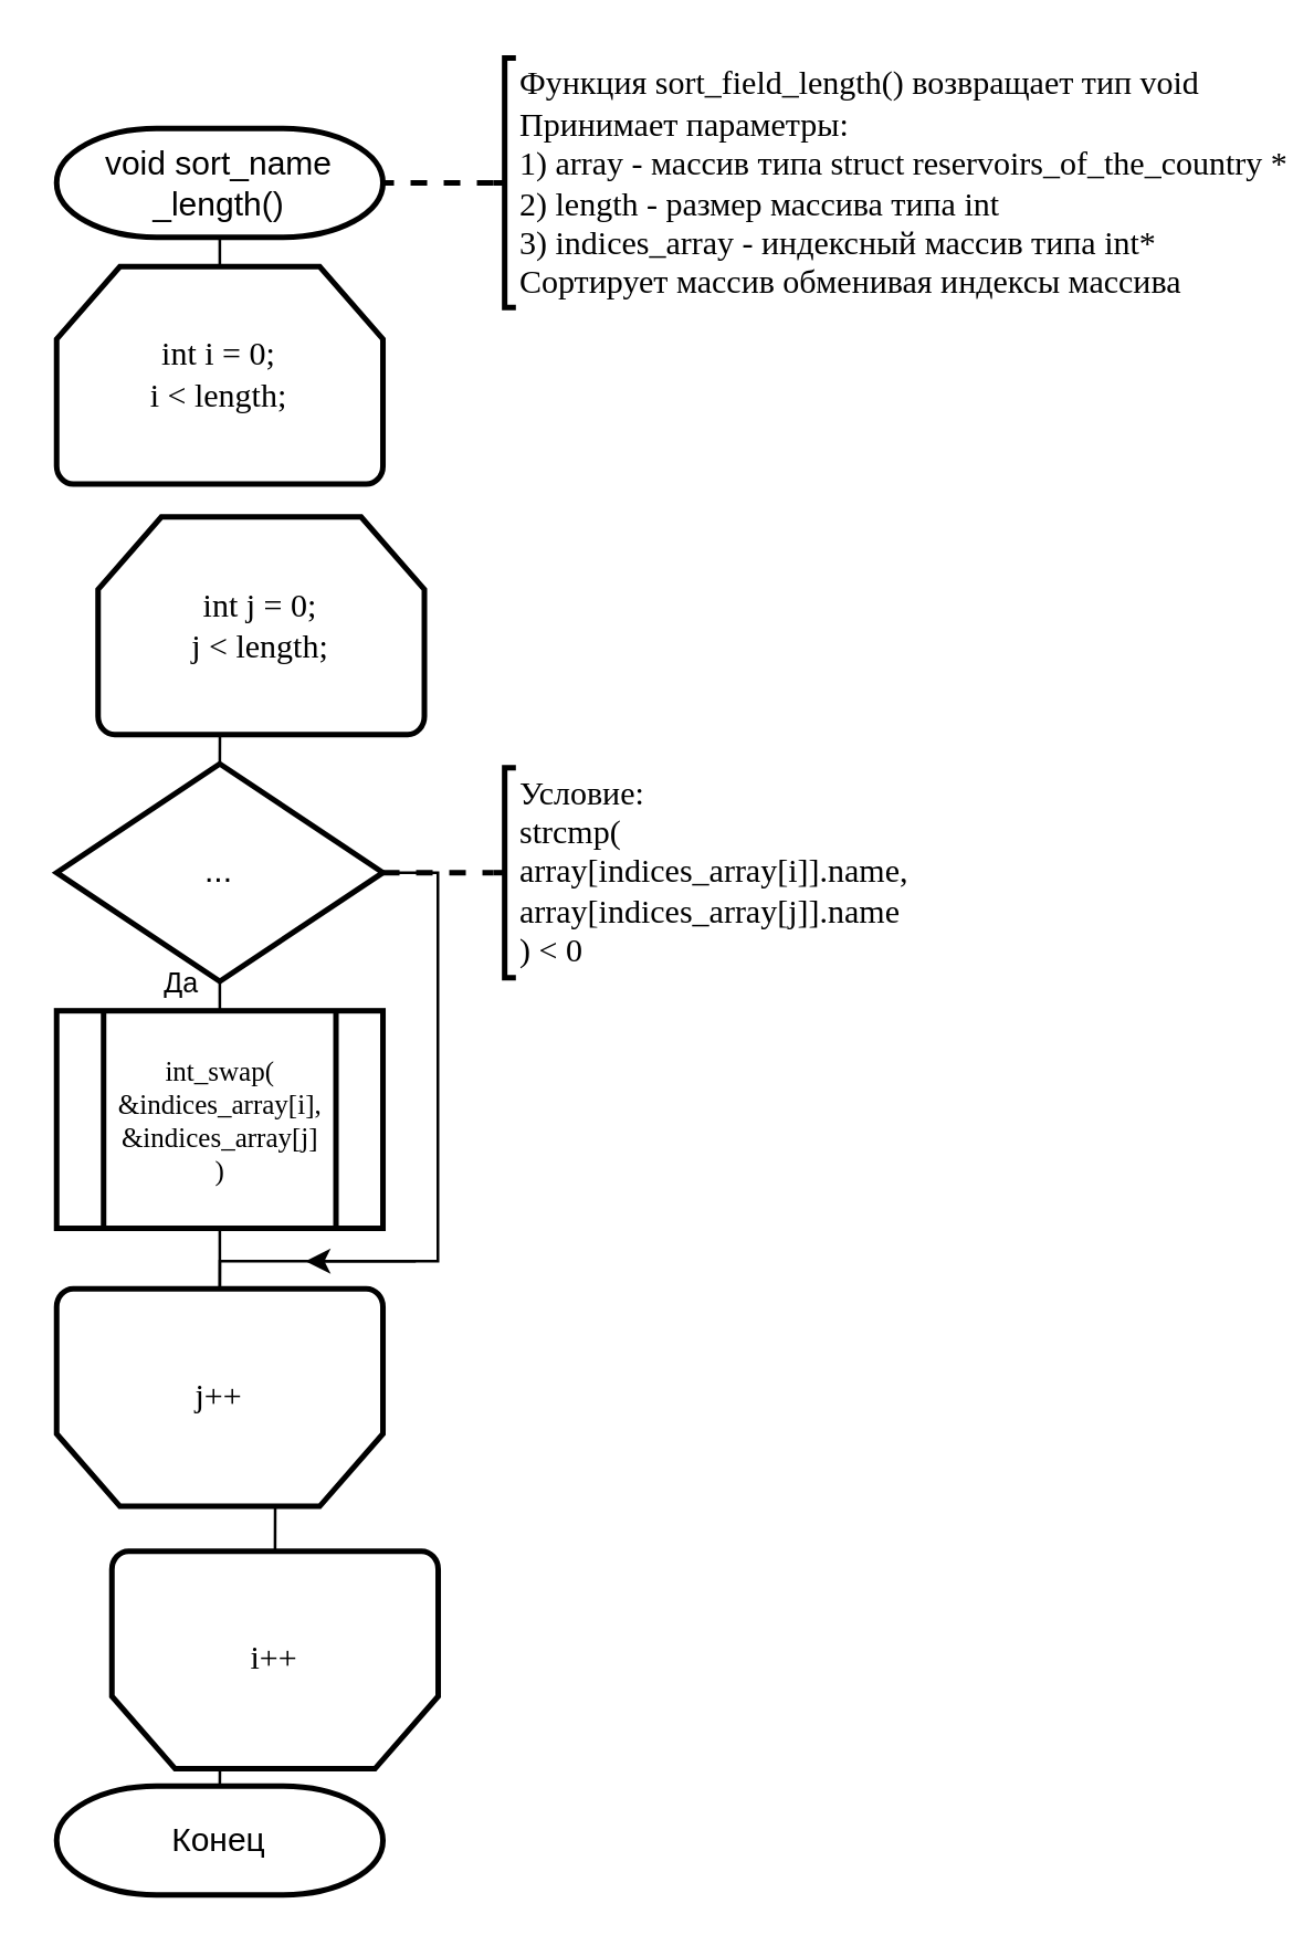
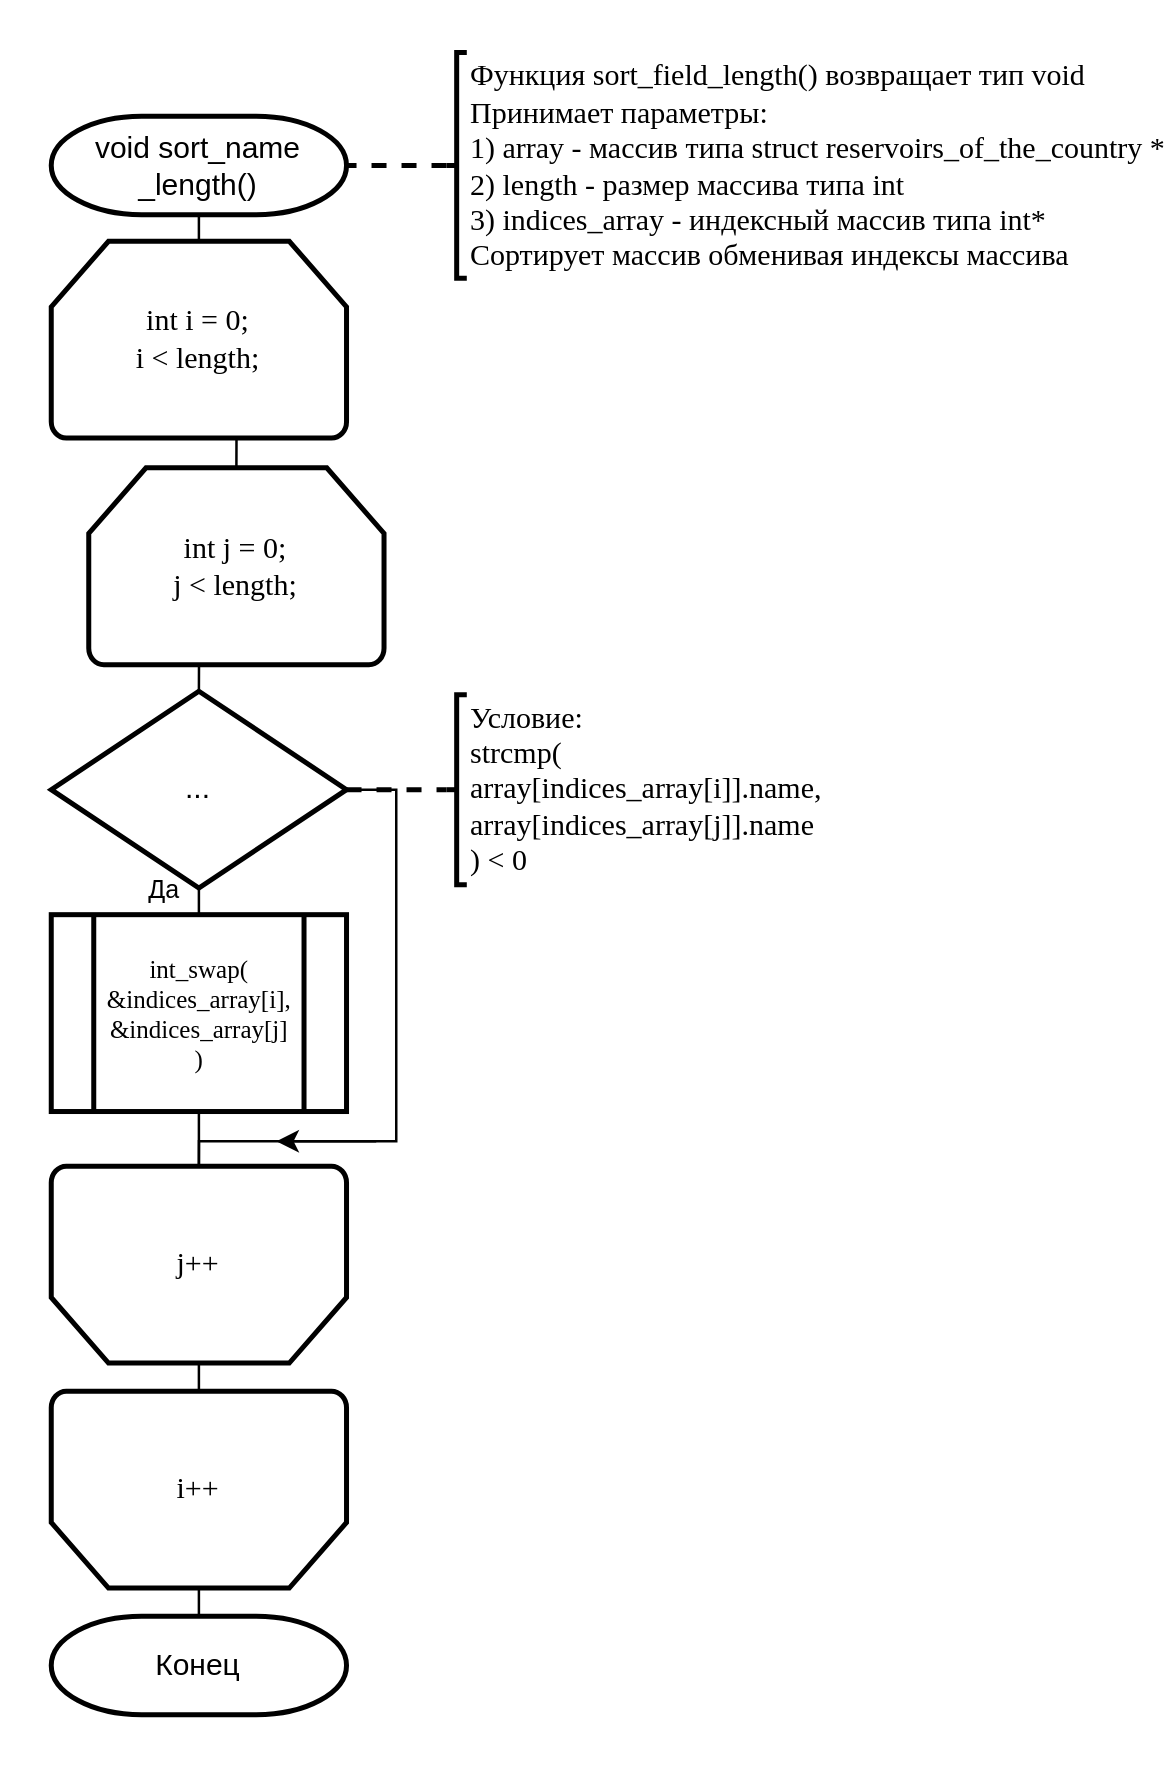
  <mxCell id="0" />
  <mxCell id="1" parent="0" />
  <mxCell id="2" style="edgeStyle=orthogonalEdgeStyle;rounded=0;orthogonalLoop=1;jettySize=auto;html=1;exitX=0.5;exitY=1;exitDx=0;exitDy=0;exitPerimeter=0;entryX=0.5;entryY=0;entryDx=0;entryDy=0;entryPerimeter=0;endArrow=none;endFill=0;strokeWidth=1;" parent="1" source="3" target="5" edge="1"><mxGeometry relative="1" as="geometry" /></mxCell>
  <mxCell id="3" value="void sort_name&lt;br&gt;_length()" style="strokeWidth=2;html=1;shape=mxgraph.flowchart.terminator;whiteSpace=wrap;" parent="1" vertex="1"><mxGeometry x="20" y="46" width="118.11" height="39.37" as="geometry" /></mxCell>
+ <mxCell id="4" style="edgeStyle=orthogonalEdgeStyle;rounded=0;orthogonalLoop=1;jettySize=auto;html=1;exitX=0.5;exitY=1;exitDx=0;exitDy=0;exitPerimeter=0;entryX=0.5;entryY=0;entryDx=0;entryDy=0;entryPerimeter=0;endArrow=none;endFill=0;strokeWidth=1;" parent="1" source="5" target="7" edge="1"><mxGeometry relative="1" as="geometry" /></mxCell>
  <mxCell id="5" value="int i = 0;&lt;br&gt;i &amp;lt; length;" style="strokeWidth=2;html=1;shape=mxgraph.flowchart.loop_limit;whiteSpace=wrap;fontFamily=Times New Roman;" parent="1" vertex="1"><mxGeometry x="20" y="96" width="118.11" height="78.74" as="geometry" /></mxCell>
  <mxCell id="6" style="edgeStyle=orthogonalEdgeStyle;rounded=0;orthogonalLoop=1;jettySize=auto;html=1;exitX=0.5;exitY=1;exitDx=0;exitDy=0;exitPerimeter=0;entryX=0.5;entryY=0;entryDx=0;entryDy=0;entryPerimeter=0;endArrow=none;endFill=0;strokeWidth=1;" parent="1" source="7" target="18" edge="1"><mxGeometry relative="1" as="geometry" /></mxCell>
  <mxCell id="7" value="int j = 0;&lt;br&gt;j &amp;lt; length;" style="strokeWidth=2;html=1;shape=mxgraph.flowchart.loop_limit;whiteSpace=wrap;fontFamily=Times New Roman;" parent="1" vertex="1"><mxGeometry x="35" y="186.63" width="118.11" height="78.74" as="geometry" /></mxCell>
  <mxCell id="8" style="edgeStyle=orthogonalEdgeStyle;rounded=0;orthogonalLoop=1;jettySize=auto;html=1;exitX=0.5;exitY=0;exitDx=0;exitDy=0;exitPerimeter=0;entryX=0.5;entryY=1;entryDx=0;entryDy=0;entryPerimeter=0;endArrow=none;endFill=0;strokeWidth=1;" parent="1" source="9" target="11" edge="1"><mxGeometry relative="1" as="geometry" /></mxCell>
  <mxCell id="9" value="j++" style="strokeWidth=2;html=1;shape=mxgraph.flowchart.loop_limit;whiteSpace=wrap;fontFamily=Times New Roman;flipV=1;" parent="1" vertex="1"><mxGeometry x="20" y="466" width="118.11" height="78.74" as="geometry" /></mxCell>
  <mxCell id="10" style="edgeStyle=orthogonalEdgeStyle;rounded=0;orthogonalLoop=1;jettySize=auto;html=1;exitX=0.5;exitY=0;exitDx=0;exitDy=0;exitPerimeter=0;entryX=0.5;entryY=0;entryDx=0;entryDy=0;entryPerimeter=0;endArrow=none;endFill=0;strokeWidth=1;" parent="1" source="11" target="19" edge="1"><mxGeometry relative="1" as="geometry" /></mxCell>
- <mxCell id="11" value="i++" style="strokeWidth=2;html=1;shape=mxgraph.flowchart.loop_limit;whiteSpace=wrap;fontFamily=Times New Roman;flipV=1;" parent="1" vertex="1"><mxGeometry x="40" y="561" width="118.11" height="78.74" as="geometry" /></mxCell>
+ <mxCell id="11" value="i++" style="strokeWidth=2;html=1;shape=mxgraph.flowchart.loop_limit;whiteSpace=wrap;fontFamily=Times New Roman;flipV=1;" parent="1" vertex="1"><mxGeometry x="20" y="556" width="118.11" height="78.74" as="geometry" /></mxCell>
  <mxCell id="12" style="edgeStyle=orthogonalEdgeStyle;rounded=0;orthogonalLoop=1;jettySize=auto;html=1;exitX=0.5;exitY=1;exitDx=0;exitDy=0;entryX=0.5;entryY=1;entryDx=0;entryDy=0;entryPerimeter=0;endArrow=none;endFill=0;strokeWidth=1;" parent="1" source="13" target="9" edge="1"><mxGeometry relative="1" as="geometry" /></mxCell>
  <mxCell id="13" value="int_swap(&lt;br style=&quot;font-size: 10px&quot;&gt;&amp;amp;indices_array[i], &amp;amp;indices_array[j]&lt;br&gt;)" style="verticalLabelPosition=middle;verticalAlign=middle;html=1;shape=process;whiteSpace=wrap;rounded=0;size=0.14;arcSize=6;fontFamily=Times New Roman;strokeWidth=2;labelPosition=center;align=center;fontSize=10;" parent="1" vertex="1"><mxGeometry x="20" y="365.37" width="118.11" height="78.74" as="geometry" /></mxCell>
  <mxCell id="14" value="Условие:&lt;br&gt;strcmp(&lt;br&gt;array[indices_array[i]].name,&lt;br&gt;array[indices_array[j]].name&lt;br&gt;) &amp;lt; 0" style="strokeWidth=2;html=1;shape=mxgraph.flowchart.annotation_2;align=left;labelPosition=right;pointerEvents=1;fontFamily=Times New Roman;" parent="1" vertex="1"><mxGeometry x="178.11" y="277.4" width="8.11" height="75.95" as="geometry" /></mxCell>
  <mxCell id="15" style="edgeStyle=orthogonalEdgeStyle;rounded=0;orthogonalLoop=1;jettySize=auto;html=1;exitX=1;exitY=0.5;exitDx=0;exitDy=0;exitPerimeter=0;entryX=0;entryY=0.5;entryDx=0;entryDy=0;entryPerimeter=0;dashed=1;strokeWidth=2;endArrow=none;endFill=0;" parent="1" source="18" target="14" edge="1"><mxGeometry relative="1" as="geometry" /></mxCell>
  <mxCell id="16" style="edgeStyle=orthogonalEdgeStyle;rounded=0;orthogonalLoop=1;jettySize=auto;html=1;exitX=1;exitY=0.5;exitDx=0;exitDy=0;exitPerimeter=0;entryX=0.5;entryY=1;entryDx=0;entryDy=0;entryPerimeter=0;endArrow=none;endFill=0;strokeWidth=1;" parent="1" source="18" target="9" edge="1"><mxGeometry relative="1" as="geometry"><Array as="points"><mxPoint x="158" y="315" /><mxPoint x="158" y="456" /><mxPoint x="79" y="456" /></Array></mxGeometry></mxCell>
  <mxCell id="17" style="edgeStyle=orthogonalEdgeStyle;rounded=0;orthogonalLoop=1;jettySize=auto;html=1;exitX=0.5;exitY=1;exitDx=0;exitDy=0;exitPerimeter=0;entryX=0.5;entryY=0;entryDx=0;entryDy=0;endArrow=none;endFill=0;strokeWidth=1;" parent="1" source="18" target="13" edge="1"><mxGeometry relative="1" as="geometry" /></mxCell>
  <mxCell id="18" value="..." style="strokeWidth=2;html=1;shape=mxgraph.flowchart.decision;whiteSpace=wrap;" parent="1" vertex="1"><mxGeometry x="20" y="276" width="118.11" height="78.74" as="geometry" /></mxCell>
  <mxCell id="19" value="Конец" style="strokeWidth=2;html=1;shape=mxgraph.flowchart.terminator;whiteSpace=wrap;" parent="1" vertex="1"><mxGeometry x="20" y="646" width="118.11" height="39.37" as="geometry" /></mxCell>
  <mxCell id="20" style="edgeStyle=orthogonalEdgeStyle;rounded=0;orthogonalLoop=1;jettySize=auto;html=1;exitX=0;exitY=0.5;exitDx=0;exitDy=0;exitPerimeter=0;entryX=1;entryY=0.5;entryDx=0;entryDy=0;entryPerimeter=0;endArrow=none;endFill=0;strokeWidth=2;dashed=1;" parent="1" source="21" target="3" edge="1"><mxGeometry relative="1" as="geometry" /></mxCell>
  <mxCell id="21" value="Функция sort_field_length() возвращает тип void&lt;br&gt;Принимает параметры:&lt;br&gt;1) array - массив типа&amp;nbsp;struct reservoirs_of_the_country *&lt;br&gt;2)&amp;nbsp;length - размер массива типа int&lt;br&gt;3) indices_array - индексный массив типа&amp;nbsp;int*&lt;br&gt;Сортирует массив обменивая индексы массива" style="strokeWidth=2;html=1;shape=mxgraph.flowchart.annotation_2;align=left;labelPosition=right;pointerEvents=1;fontFamily=Times New Roman;" parent="1" vertex="1"><mxGeometry x="178.11" y="20.53" width="8.11" height="90.31" as="geometry" /></mxCell>
  <mxCell id="22" value="Да" style="text;html=1;align=center;verticalAlign=middle;resizable=0;points=[];autosize=1;fontSize=10;" parent="1" vertex="1"><mxGeometry x="50" y="345.37" width="30" height="20" as="geometry" /></mxCell>
  <mxCell id="23" value="" style="endArrow=classic;html=1;strokeWidth=1;fontSize=10;" parent="1" edge="1"><mxGeometry width="50" height="50" relative="1" as="geometry"><mxPoint x="150" y="456" as="sourcePoint" /><mxPoint x="110" y="456" as="targetPoint" /></mxGeometry></mxCell>
